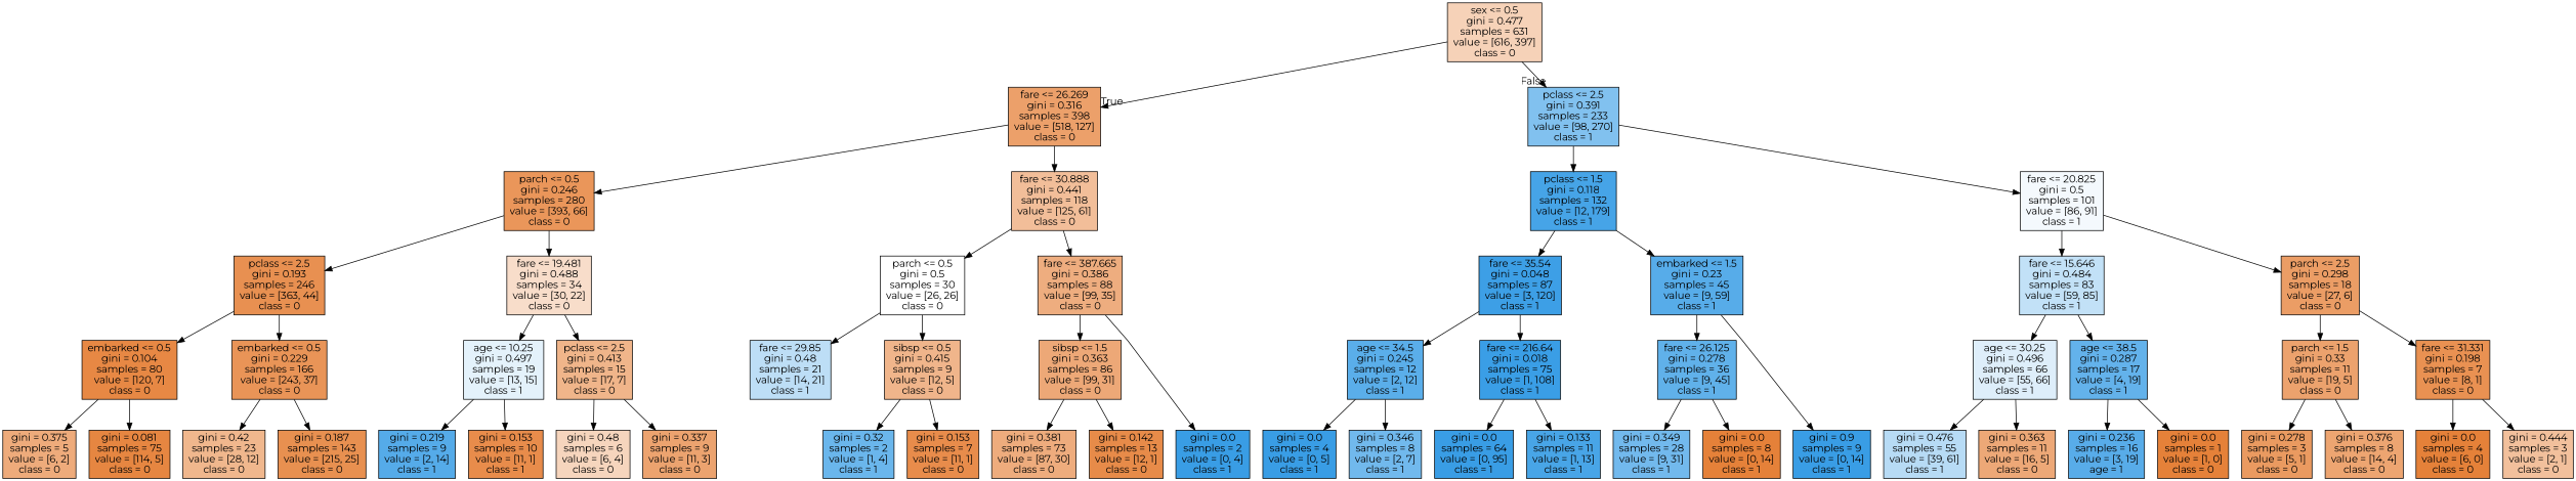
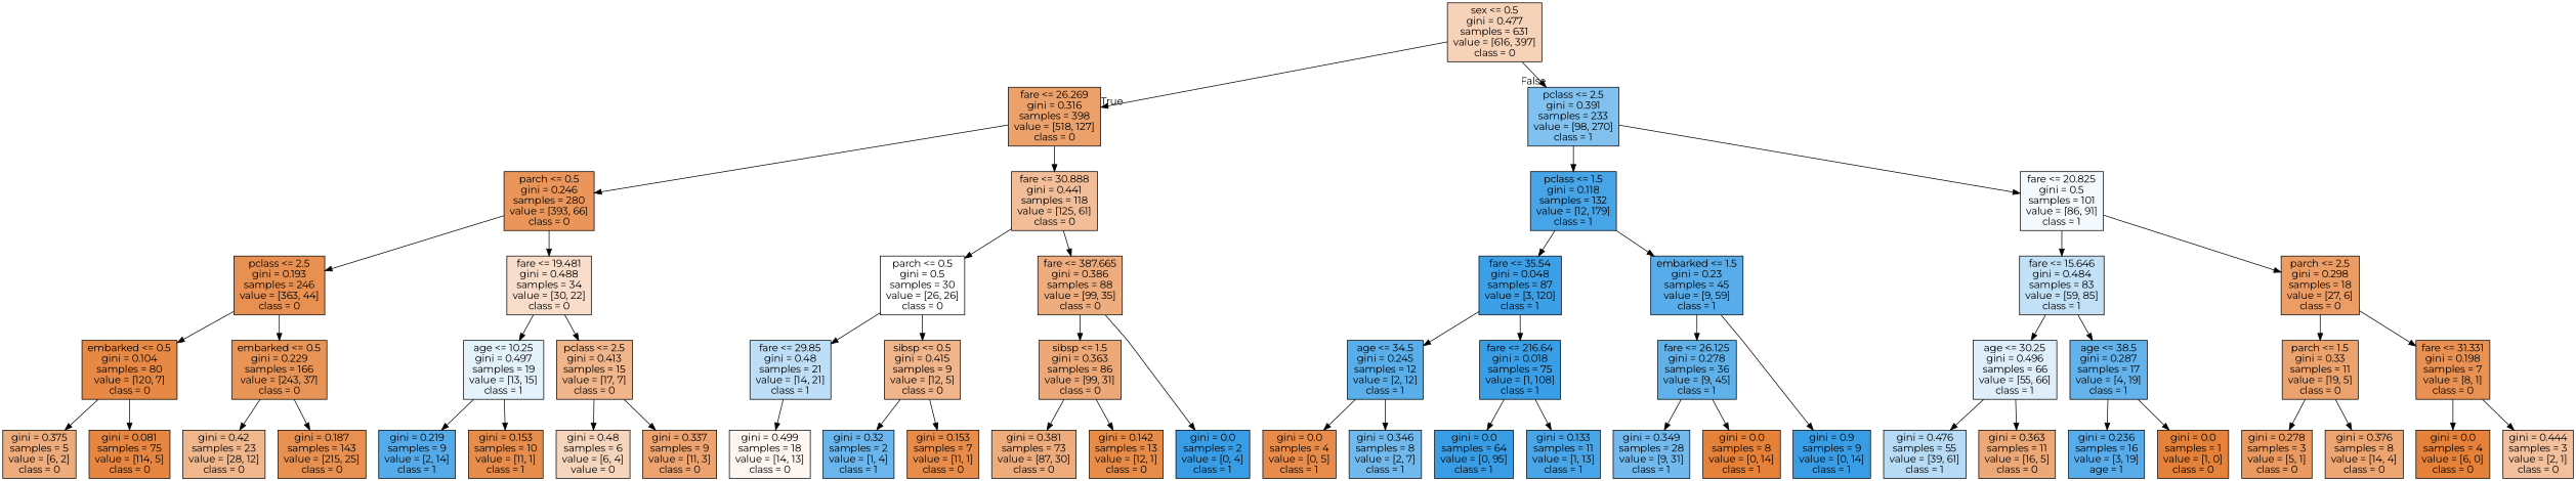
  digraph {
    fontname=Montserrat
    ranksep=equally
    splines=polyline
    node [color=black fillcolor="#399de5ff" fontname=Montserrat shape=box style=filled]
    edge [fontname=Montserrat]
    n1 [fillcolor="#e581395b" label="sex <= 0.5\ngini = 0.477\nsamples = 631\nvalue = [616, 397]\nclass = 0"]
    n2 [fillcolor="#e58139c0" label="fare <= 26.269\ngini = 0.316\nsamples = 398\nvalue = [518, 127]\nclass = 0"]
    n3 [fillcolor="#399de5a2" label="pclass <= 2.5\ngini = 0.391\nsamples = 233\nvalue = [98, 270]\nclass = 1"]
    n4 [fillcolor="#e58139d4" label="parch <= 0.5\ngini = 0.246\nsamples = 280\nvalue = [393, 66]\nclass = 0"]
    n5 [fillcolor="#e5813983" label="fare <= 30.888\ngini = 0.441\nsamples = 118\nvalue = [125, 61]\nclass = 0"]
    n6 [fillcolor="#399de5ee" label="pclass <= 1.5\ngini = 0.118\nsamples = 132\nvalue = [12, 179]\nclass = 1"]
    n7 [fillcolor="#399de50e" label="fare <= 20.825\ngini = 0.5\nsamples = 101\nvalue = [86, 91]\nclass = 1"]
    n8 [fillcolor="#e58139e0" label="pclass <= 2.5\ngini = 0.193\nsamples = 246\nvalue = [363, 44]\nclass = 0"]
    n9 [fillcolor="#e5813944" label="fare <= 19.481\ngini = 0.488\nsamples = 34\nvalue = [30, 22]\nclass = 0"]
    n10 [fillcolor="#e5813900" label="parch <= 0.5\ngini = 0.5\nsamples = 30\nvalue = [26, 26]\nclass = 0"]
    n11 [fillcolor="#e58139a5" label="fare <= 387.665\ngini = 0.386\nsamples = 88\nvalue = [99, 35]\nclass = 0"]
    n12 [fillcolor="#399de5f9" label="fare <= 35.54\ngini = 0.048\nsamples = 87\nvalue = [3, 120]\nclass = 1"]
    n13 [fillcolor="#399de5d8" label="embarked <= 1.5\ngini = 0.23\nsamples = 45\nvalue = [9, 59]\nclass = 1"]
    n14 [fillcolor="#399de54e" label="fare <= 15.646\ngini = 0.484\nsamples = 83\nvalue = [59, 85]\nclass = 1"]
    n15 [fillcolor="#e58139c6" label="parch <= 2.5\ngini = 0.298\nsamples = 18\nvalue = [27, 6]\nclass = 0"]
    n16 [fillcolor="#e58139f0" label="embarked <= 0.5\ngini = 0.104\nsamples = 80\nvalue = [120, 7]\nclass = 0"]
    n17 [fillcolor="#e58139d8" label="embarked <= 0.5\ngini = 0.229\nsamples = 166\nvalue = [243, 37]\nclass = 0"]
    n18 [fillcolor="#399de522" label="age <= 10.25\ngini = 0.497\nsamples = 19\nvalue = [13, 15]\nclass = 1"]
    n19 [fillcolor="#e5813996" label="pclass <= 2.5\ngini = 0.413\nsamples = 15\nvalue = [17, 7]\nclass = 0"]
    n20 [fillcolor="#399de555" label="fare <= 29.85\ngini = 0.48\nsamples = 21\nvalue = [14, 21]\nclass = 1"]
    n21 [fillcolor="#e5813995" label="sibsp <= 0.5\ngini = 0.415\nsamples = 9\nvalue = [12, 5]\nclass = 0"]
    n22 [fillcolor="#e58139af" label="sibsp <= 1.5\ngini = 0.363\nsamples = 86\nvalue = [99, 31]\nclass = 0"]
    n23 [fillcolor="#399de5d4" label="age <= 34.5\ngini = 0.245\nsamples = 12\nvalue = [2, 12]\nclass = 1"]
    n24 [fillcolor="#399de5fd" label="fare <= 216.64\ngini = 0.018\nsamples = 75\nvalue = [1, 108]\nclass = 1"]
    n25 [fillcolor="#399de5cc" label="fare <= 26.125\ngini = 0.278\nsamples = 36\nvalue = [9, 45]\nclass = 1"]
    n26 [fillcolor="#399de52a" label="age <= 30.25\ngini = 0.496\nsamples = 66\nvalue = [55, 66]\nclass = 1"]
    n27 [fillcolor="#399de5c9" label="age <= 38.5\ngini = 0.287\nsamples = 17\nvalue = [4, 19]\nclass = 1"]
    n28 [fillcolor="#e58139bc" label="parch <= 1.5\ngini = 0.33\nsamples = 11\nvalue = [19, 5]\nclass = 0"]
    n29 [fillcolor="#e58139df" label="fare <= 31.331\ngini = 0.198\nsamples = 7\nvalue = [8, 1]\nclass = 0"]
    n30 [fillcolor="#e58139aa" label="gini = 0.375\nsamples = 5\nvalue = [6, 2]\nclass = 0"]
    n31 [fillcolor="#e58139f4" label="gini = 0.081\nsamples = 75\nvalue = [114, 5]\nclass = 0"]
    n32 [fillcolor="#e5813992" label="gini = 0.42\nsamples = 23\nvalue = [28, 12]\nclass = 0"]
    n33 [fillcolor="#e58139e1" label="gini = 0.187\nsamples = 143\nvalue = [215, 25]\nclass = 0"]
    n34 [fillcolor="#399de5db" label="gini = 0.219\nsamples = 9\nvalue = [2, 14]\nclass = 1"]
    n35 [fillcolor="#e58139e8" label="gini = 0.153\nsamples = 10\nvalue = [11, 1]\nclass = 1"]
-   n36 [fillcolor="#e5813955" label="gini = 0.48\nsamples = 6\nvalue = [6, 4]\nclass = 0"]
+   n36 [fillcolor="#e5813955" label="gini = 0.48\nsamples = 6\nvalue = [6, 4]\nvalue = 0"]
    n37 [fillcolor="#e58139b9" label="gini = 0.337\nsamples = 9\nvalue = [11, 3]\nclass = 0"]
+   n38 [fillcolor="#e5813912" label="gini = 0.499\nsamples = 18\nvalue = [14, 13]\nclass = 0"]
    n39 [fillcolor="#399de5bf" label="gini = 0.32\nsamples = 2\nvalue = [1, 4]\nclass = 1"]
    n40 [fillcolor="#e58139e8" label="gini = 0.153\nsamples = 7\nvalue = [11, 1]\nclass = 0"]
    n41 [fillcolor="#e58139a7" label="gini = 0.381\nsamples = 73\nvalue = [87, 30]\nclass = 0"]
    n42 [fillcolor="#e58139ea" label="gini = 0.142\nsamples = 13\nvalue = [12, 1]\nclass = 0"]
    n43 [label="gini = 0.0\nsamples = 2\nvalue = [0, 4]\nclass = 1"]
-   n44 [label="gini = 0.0\nsamples = 4\nvalue = [0, 5]\nclass = 1"]
+   n44 [fillcolor="#e58139e8" label="gini = 0.0\nsamples = 4\nvalue = [0, 5]\nclass = 1"]
    n45 [fillcolor="#399de5b6" label="gini = 0.346\nsamples = 8\nvalue = [2, 7]\nclass = 1"]
    n46 [label="gini = 0.0\nsamples = 64\nvalue = [0, 95]\nclass = 1"]
    n47 [fillcolor="#399de5eb" label="gini = 0.133\nsamples = 11\nvalue = [1, 13]\nclass = 1"]
    n48 [label="gini = 0.9\nsamples = 9\nvalue = [0, 14]\nclass = 1"]
    n49 [fillcolor="#399de5b5" label="gini = 0.349\nsamples = 28\nvalue = [9, 31]\nclass = 1"]
    n50 [fillcolor="#e58139ff" label="gini = 0.0\nsamples = 8\nvalue = [0, 14]\nclass = 1"]
    n51 [fillcolor="#399de55c" label="gini = 0.476\nsamples = 55\nvalue = [39, 61]\nclass = 1"]
    n52 [fillcolor="#e58139af" label="gini = 0.363\nsamples = 11\nvalue = [16, 5]\nclass = 0"]
    n53 [fillcolor="#399de5d7" label="gini = 0.236\nsamples = 16\nvalue = [3, 19]\nage = 1"]
    n54 [fillcolor="#e58139ff" label="gini = 0.0\nsamples = 1\nvalue = [1, 0]\nclass = 0"]
    n55 [fillcolor="#e58139cc" label="gini = 0.278\nsamples = 3\nvalue = [5, 1]\nclass = 0"]
    n56 [fillcolor="#e58139b6" label="gini = 0.376\nsamples = 8\nvalue = [14, 4]\nclass = 0"]
    n57 [fillcolor="#e58139ff" label="gini = 0.0\nsamples = 4\nvalue = [6, 0]\nclass = 0"]
    n58 [fillcolor="#e581397f" label="gini = 0.444\nsamples = 3\nvalue = [2, 1]\nclass = 0"]
    subgraph sub_1 {
      rank=same
      n1
    }
    subgraph sub_2 {
      rank=same
      n2
      n3
    }
    subgraph sub_3 {
      rank=same
      n4
      n5
      n6
      n7
    }
    subgraph sub_4 {
      rank=same
      n8
      n9
      n10
      n11
      n12
      n13
      n14
      n15
    }
    subgraph sub_5 {
      rank=same
      n16
      n17
      n18
      n19
      n20
      n21
      n22
      n23
      n24
      n25
      n26
      n27
      n28
      n29
    }
    subgraph sub_6 {
      rank=same
      n30
      n31
      n32
      n33
      n34
      n35
      n36
      n37
+     n38
      n39
      n40
      n41
      n42
      n43
      n44
      n45
      n46
      n47
      n48
      n49
      n50
      n51
      n52
      n53
      n54
      n55
      n56
      n57
      n58
    }
    n1 -> n2 [headlabel=True labelangle=45 labeldistance=2.5]
    n1 -> n3 [headlabel=False labelangle=-45 labeldistance=2.5]
    n2 -> n4
    n2 -> n5
    n3 -> n6
    n3 -> n7
    n4 -> n8
    n4 -> n9
    n5 -> n10
    n5 -> n11
    n6 -> n12
    n6 -> n13
    n7 -> n14
    n7 -> n15
    n8 -> n16
    n8 -> n17
    n9 -> n18
    n9 -> n19
    n10 -> n20
    n10 -> n21
    n11 -> n22
    n11 -> n43
    n12 -> n23
    n12 -> n24
    n13 -> n25
    n13 -> n48
    n14 -> n26
    n14 -> n27
    n15 -> n28
    n15 -> n29
    n16 -> n30
    n16 -> n31
    n17 -> n32
    n17 -> n33
    n18 -> n34
    n18 -> n35
    n19 -> n36
    n19 -> n37
+   n20 -> n38
    n21 -> n39
    n21 -> n40
    n22 -> n41
    n22 -> n42
    n23 -> n44
    n23 -> n45
    n24 -> n46
    n24 -> n47
    n25 -> n49
    n25 -> n50
    n26 -> n51
    n26 -> n52
    n27 -> n53
    n27 -> n54
    n28 -> n55
    n28 -> n56
    n29 -> n57
    n29 -> n58
  }
